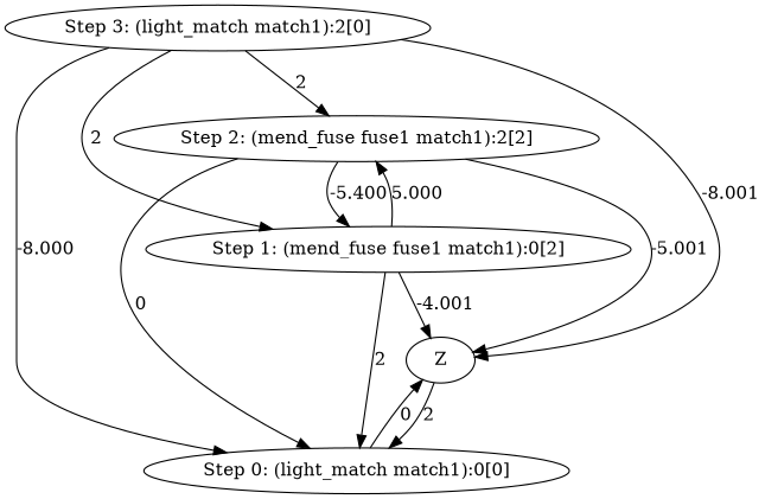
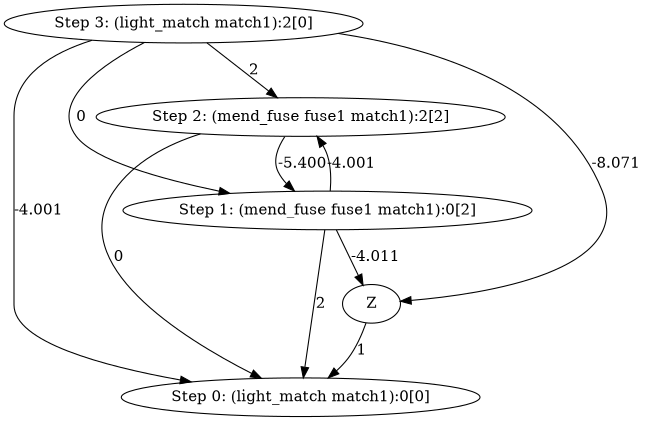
  digraph {
    n1 [label="Step 3: (light_match match1):2[0]"]
    n2 [label="Step 2: (mend_fuse fuse1 match1):2[2]"]
    n3 [label="Step 1: (mend_fuse fuse1 match1):0[2]"]
    n4 [label="Step 0: (light_match match1):0[0]"]
    Z
    n1 -> n2 [label=2]
-   n1 -> n3 [label=2]
-   n1 -> n4 [label=-8.000]
-   n1 -> Z [label=-8.001]
+   n1 -> n3 [label=0]
+   n1 -> n4 [label=-4.001]
+   n1 -> Z [label=-8.071]
    n2 -> n3 [label=-5.400]
    n2 -> n4 [label=0]
-   n2 -> Z [label=-5.001]
-   n3 -> n2 [label=5.000]
+   n3 -> n2 [label=-4.001]
    n3 -> n4 [label=2]
-   n3 -> Z [label=-4.001]
-   n4 -> Z [label=0]
-   Z -> n4 [label=2]
+   n3 -> Z [label=-4.011]
+   Z -> n4 [label=1]
  }
